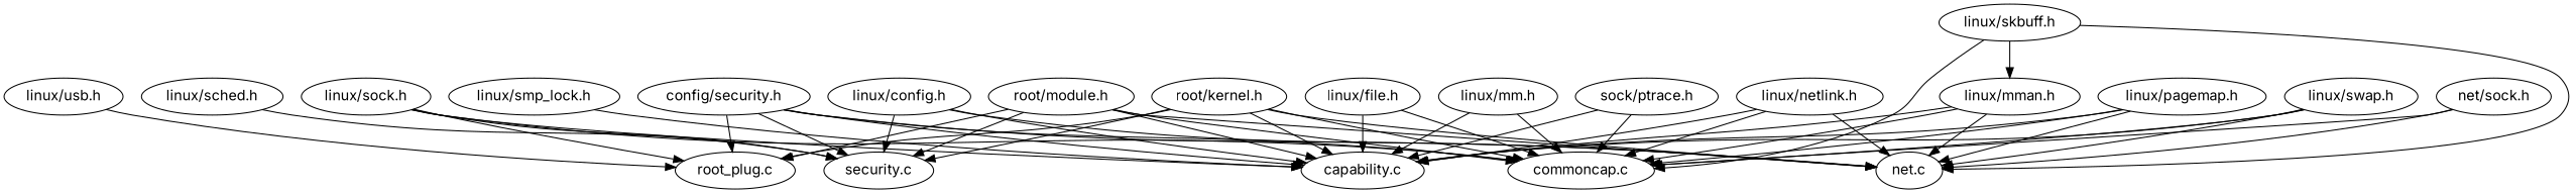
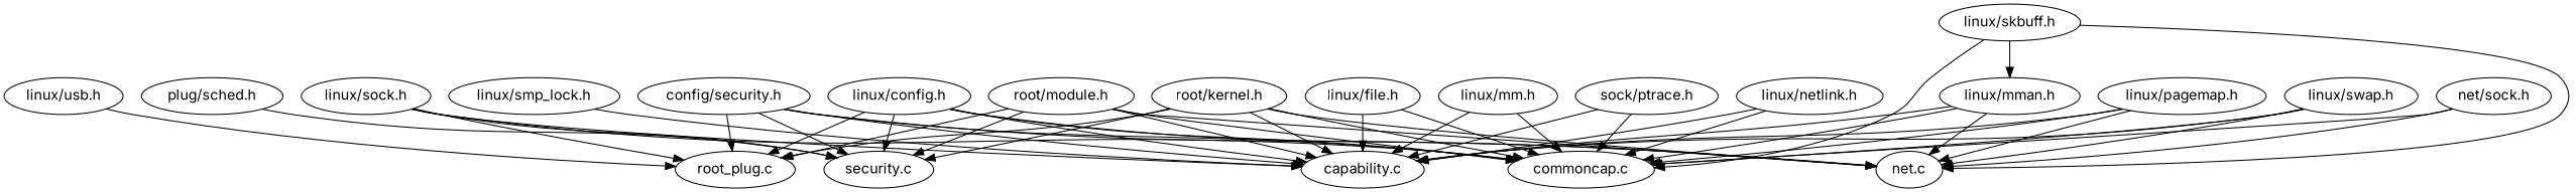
  digraph {
    clusterrank=local
    fontname=Inter
    fontsize=16
    node [fontname=Inter]
    edge [fontname=Inter]
    "linux/config.h"
    "capability.c"
    "commoncap.c"
    n4 [label="net.c"]
    "root_plug.c"
    "security.c"
    n7 [label="root/module.h"]
    n8 [label="linux/sock.h"]
    n9 [label="root/kernel.h"]
    n10 [label="config/security.h"]
    "linux/file.h"
    "linux/mm.h"
    "linux/mman.h"
    "linux/pagemap.h"
    "linux/swap.h"
    "linux/smp_lock.h"
    "linux/skbuff.h"
    "linux/netlink.h"
    n19 [label="sock/ptrace.h"]
    "net/sock.h"
    "linux/usb.h"
-   "linux/sched.h"
+   "linux/sched.h" [label="plug/sched.h"]
    "linux/config.h" -> "capability.c"
+   "linux/config.h" -> "commoncap.c"
    "linux/config.h" -> n4
+   "linux/config.h" -> "root_plug.c"
    "linux/config.h" -> "security.c"
    n7 -> "capability.c"
    n7 -> "commoncap.c"
    n7 -> n4
    n7 -> "root_plug.c"
    n7 -> "security.c"
    n8 -> "capability.c"
    n8 -> "commoncap.c"
    n8 -> "root_plug.c"
    n8 -> "security.c"
    n9 -> "capability.c"
    n9 -> "commoncap.c"
    n9 -> n4
    n9 -> "root_plug.c"
    n9 -> "security.c"
    n10 -> "capability.c"
    n10 -> "commoncap.c"
    n10 -> n4
    n10 -> "root_plug.c"
    n10 -> "security.c"
    "linux/file.h" -> "capability.c"
    "linux/file.h" -> "commoncap.c"
    "linux/mm.h" -> "capability.c"
    "linux/mm.h" -> "commoncap.c"
    "linux/mman.h" -> "capability.c"
    "linux/mman.h" -> "commoncap.c"
    "linux/mman.h" -> n4
    "linux/pagemap.h" -> "capability.c"
    "linux/pagemap.h" -> "commoncap.c"
    "linux/pagemap.h" -> n4
    "linux/swap.h" -> "capability.c"
    "linux/swap.h" -> "commoncap.c"
    "linux/swap.h" -> n4
    "linux/smp_lock.h" -> "capability.c"
    "linux/skbuff.h" -> "commoncap.c"
    "linux/skbuff.h" -> n4
    "linux/skbuff.h" -> "linux/mman.h"
    "linux/netlink.h" -> "capability.c"
    "linux/netlink.h" -> "commoncap.c"
-   "linux/netlink.h" -> n4
    n19 -> "capability.c"
    n19 -> "commoncap.c"
    "net/sock.h" -> "commoncap.c"
    "net/sock.h" -> n4
    "linux/usb.h" -> "root_plug.c"
    "linux/sched.h" -> "security.c"
  }
